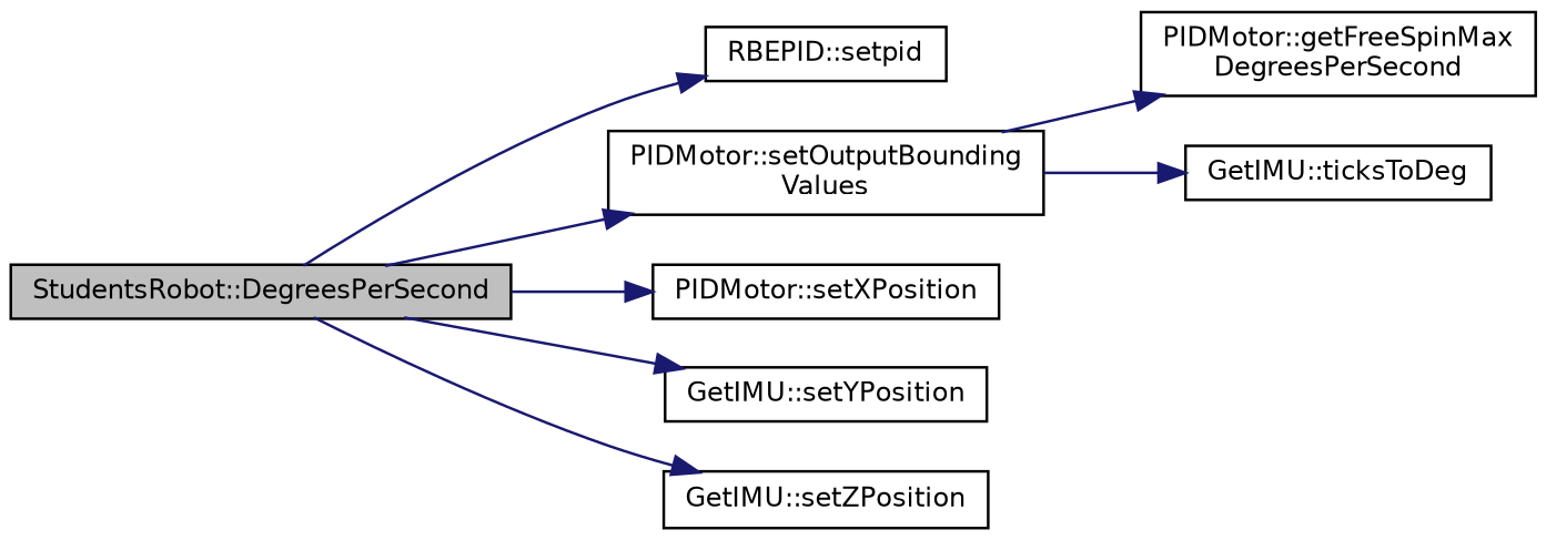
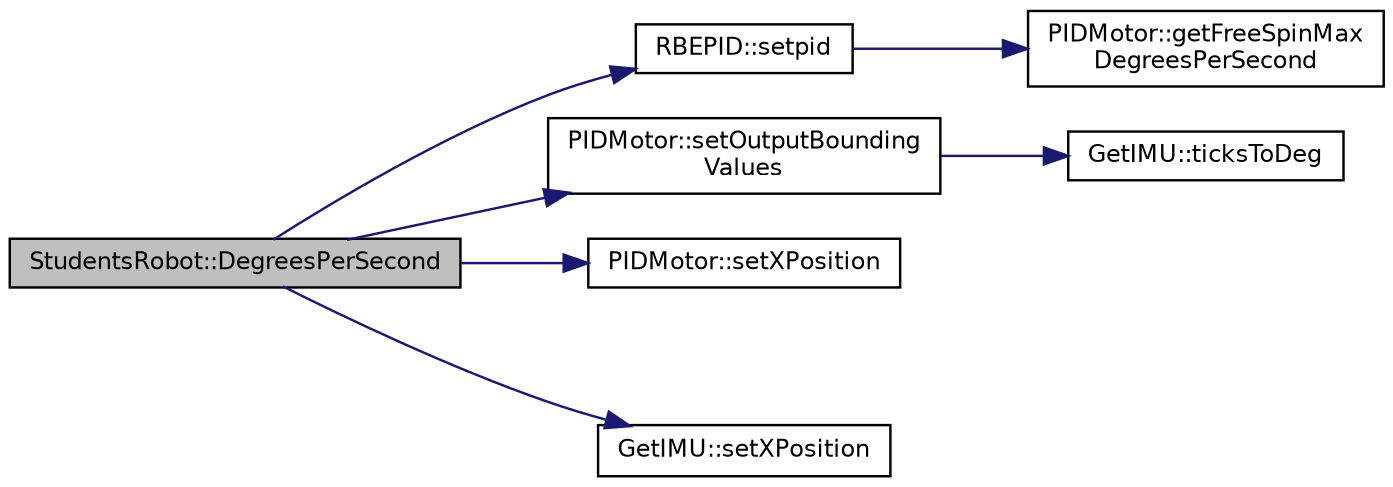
  digraph {
    rankdir=LR
    node [color=black fillcolor=white fontname=Helvetica fontsize=10 shape=record style=filled]
    edge [color=midnightblue fontname=Helvetica fontsize=10 labelfontname=Helvetica labelfontsize=10 style=solid]
    n1 [fillcolor=grey75 fontcolor=black height=0.2 label="StudentsRobot::DegreesPerSecond" width=0.4]
    n2 [height=0.2 label="PIDMotor::setOutputBounding\lValues" width=0.4]
    n3 [height=0.2 label="RBEPID::setpid" width=0.4]
    n4 [height=0.2 label="PIDMotor::setXPosition" width=0.4]
-   n5 [height=0.2 label="GetIMU::setYPosition" width=0.4]
-   n6 [height=0.2 label="GetIMU::setZPosition" width=0.4]
+   n6 [height=0.2 label="GetIMU::setXPosition" width=0.4]
    n7 [height=0.2 label="PIDMotor::getFreeSpinMax\lDegreesPerSecond" width=0.4]
    n8 [height=0.2 label="GetIMU::ticksToDeg" width=0.4]
    n1 -> n2
    n1 -> n3
    n1 -> n4
-   n1 -> n5
    n1 -> n6
-   n2 -> n7
+   n3 -> n7
    n2 -> n8
  }
